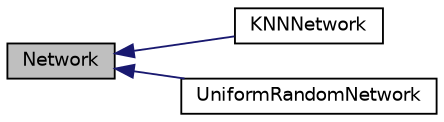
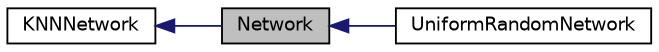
  digraph {
    rankdir=LR
    node [color=black fillcolor=white fontname=Helvetica fontsize=10 shape=record style=filled]
    edge [color=midnightblue dir=back fontname=Helvetica fontsize=10 labelfontname=Helvetica labelfontsize=10 style=solid]
    n1 [fillcolor=grey75 fontcolor=black height=0.2 label=Network width=0.4]
    n2 [height=0.2 label=KNNNetwork width=0.4]
    n3 [height=0.2 label=UniformRandomNetwork width=0.4]
-   n1 -> n2
+   n2 -> n1
    n1 -> n3
  }
